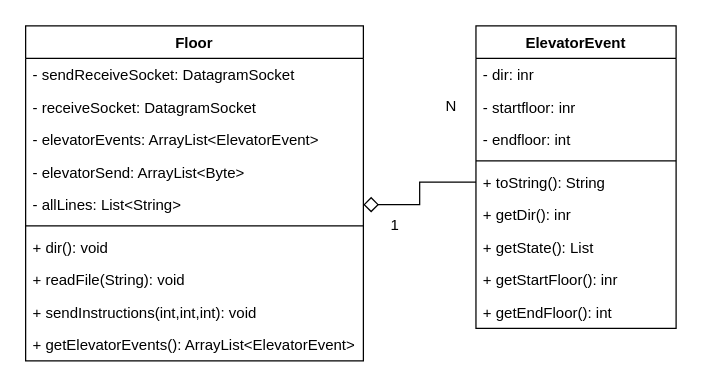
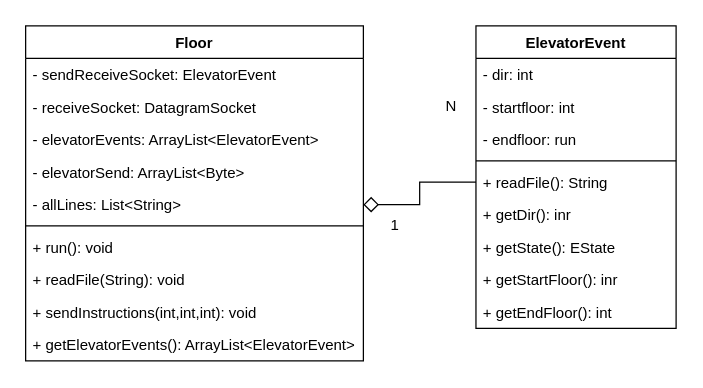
  <mxCell id="0" />
  <mxCell id="1" parent="0" />
  <mxCell id="2" value="Floor" style="swimlane;fontStyle=1;align=center;verticalAlign=top;childLayout=stackLayout;horizontal=1;startSize=26;horizontalStack=0;resizeParent=1;resizeParentMax=0;resizeLast=0;collapsible=1;marginBottom=0;" vertex="1" parent="1"><mxGeometry x="20" y="20" width="270" height="268" as="geometry" /></mxCell>
- <mxCell id="3" value="- sendReceiveSocket: DatagramSocket" style="text;strokeColor=none;fillColor=none;align=left;verticalAlign=top;spacingLeft=4;spacingRight=4;overflow=hidden;rotatable=0;points=[[0,0.5],[1,0.5]];portConstraint=eastwest;" vertex="1" parent="2"><mxGeometry y="26" width="270" height="26" as="geometry" /></mxCell>
+ <mxCell id="3" value="- sendReceiveSocket: ElevatorEvent" style="text;strokeColor=none;fillColor=none;align=left;verticalAlign=top;spacingLeft=4;spacingRight=4;overflow=hidden;rotatable=0;points=[[0,0.5],[1,0.5]];portConstraint=eastwest;" vertex="1" parent="2"><mxGeometry y="26" width="270" height="26" as="geometry" /></mxCell>
  <mxCell id="4" value="- receiveSocket: DatagramSocket" style="text;strokeColor=none;fillColor=none;align=left;verticalAlign=top;spacingLeft=4;spacingRight=4;overflow=hidden;rotatable=0;points=[[0,0.5],[1,0.5]];portConstraint=eastwest;" vertex="1" parent="2"><mxGeometry y="52" width="270" height="26" as="geometry" /></mxCell>
  <mxCell id="5" value="- elevatorEvents: ArrayList&lt;ElevatorEvent&gt;" style="text;strokeColor=none;fillColor=none;align=left;verticalAlign=top;spacingLeft=4;spacingRight=4;overflow=hidden;rotatable=0;points=[[0,0.5],[1,0.5]];portConstraint=eastwest;" vertex="1" parent="2"><mxGeometry y="78" width="270" height="26" as="geometry" /></mxCell>
  <mxCell id="6" value="- elevatorSend: ArrayList&lt;Byte&gt;" style="text;strokeColor=none;fillColor=none;align=left;verticalAlign=top;spacingLeft=4;spacingRight=4;overflow=hidden;rotatable=0;points=[[0,0.5],[1,0.5]];portConstraint=eastwest;" vertex="1" parent="2"><mxGeometry y="104" width="270" height="26" as="geometry" /></mxCell>
  <mxCell id="7" value="- allLines: List&lt;String&gt;" style="text;strokeColor=none;fillColor=none;align=left;verticalAlign=top;spacingLeft=4;spacingRight=4;overflow=hidden;rotatable=0;points=[[0,0.5],[1,0.5]];portConstraint=eastwest;" vertex="1" parent="2"><mxGeometry y="130" width="270" height="26" as="geometry" /></mxCell>
  <mxCell id="8" value="" style="line;strokeWidth=1;fillColor=none;align=left;verticalAlign=middle;spacingTop=-1;spacingLeft=3;spacingRight=3;rotatable=0;labelPosition=right;points=[];portConstraint=eastwest;" vertex="1" parent="2"><mxGeometry y="156" width="270" height="8" as="geometry" /></mxCell>
- <mxCell id="9" value="+ dir(): void" style="text;strokeColor=none;fillColor=none;align=left;verticalAlign=top;spacingLeft=4;spacingRight=4;overflow=hidden;rotatable=0;points=[[0,0.5],[1,0.5]];portConstraint=eastwest;" vertex="1" parent="2"><mxGeometry y="164" width="270" height="26" as="geometry" /></mxCell>
+ <mxCell id="9" value="+ run(): void" style="text;strokeColor=none;fillColor=none;align=left;verticalAlign=top;spacingLeft=4;spacingRight=4;overflow=hidden;rotatable=0;points=[[0,0.5],[1,0.5]];portConstraint=eastwest;" vertex="1" parent="2"><mxGeometry y="164" width="270" height="26" as="geometry" /></mxCell>
  <mxCell id="10" value="+ readFile(String): void" style="text;strokeColor=none;fillColor=none;align=left;verticalAlign=top;spacingLeft=4;spacingRight=4;overflow=hidden;rotatable=0;points=[[0,0.5],[1,0.5]];portConstraint=eastwest;" vertex="1" parent="2"><mxGeometry y="190" width="270" height="26" as="geometry" /></mxCell>
  <mxCell id="11" value="+ sendInstructions(int,int,int): void" style="text;strokeColor=none;fillColor=none;align=left;verticalAlign=top;spacingLeft=4;spacingRight=4;overflow=hidden;rotatable=0;points=[[0,0.5],[1,0.5]];portConstraint=eastwest;" vertex="1" parent="2"><mxGeometry y="216" width="270" height="26" as="geometry" /></mxCell>
  <mxCell id="12" value="+ getElevatorEvents(): ArrayList&lt;ElevatorEvent&gt;" style="text;strokeColor=none;fillColor=none;align=left;verticalAlign=top;spacingLeft=4;spacingRight=4;overflow=hidden;rotatable=0;points=[[0,0.5],[1,0.5]];portConstraint=eastwest;" vertex="1" parent="2"><mxGeometry y="242" width="270" height="26" as="geometry" /></mxCell>
  <mxCell id="13" value="ElevatorEvent" style="swimlane;fontStyle=1;align=center;verticalAlign=top;childLayout=stackLayout;horizontal=1;startSize=26;horizontalStack=0;resizeParent=1;resizeParentMax=0;resizeLast=0;collapsible=1;marginBottom=0;" vertex="1" parent="1"><mxGeometry x="380" y="20" width="160" height="242" as="geometry" /></mxCell>
- <mxCell id="14" value="- dir: inr" style="text;strokeColor=none;fillColor=none;align=left;verticalAlign=top;spacingLeft=4;spacingRight=4;overflow=hidden;rotatable=0;points=[[0,0.5],[1,0.5]];portConstraint=eastwest;" vertex="1" parent="13"><mxGeometry y="26" width="160" height="26" as="geometry" /></mxCell>
- <mxCell id="15" value="- startfloor: inr" style="text;strokeColor=none;fillColor=none;align=left;verticalAlign=top;spacingLeft=4;spacingRight=4;overflow=hidden;rotatable=0;points=[[0,0.5],[1,0.5]];portConstraint=eastwest;" vertex="1" parent="13"><mxGeometry y="52" width="160" height="26" as="geometry" /></mxCell>
- <mxCell id="16" value="- endfloor: int" style="text;strokeColor=none;fillColor=none;align=left;verticalAlign=top;spacingLeft=4;spacingRight=4;overflow=hidden;rotatable=0;points=[[0,0.5],[1,0.5]];portConstraint=eastwest;" vertex="1" parent="13"><mxGeometry y="78" width="160" height="26" as="geometry" /></mxCell>
+ <mxCell id="14" value="- dir: int" style="text;strokeColor=none;fillColor=none;align=left;verticalAlign=top;spacingLeft=4;spacingRight=4;overflow=hidden;rotatable=0;points=[[0,0.5],[1,0.5]];portConstraint=eastwest;" vertex="1" parent="13"><mxGeometry y="26" width="160" height="26" as="geometry" /></mxCell>
+ <mxCell id="15" value="- startfloor: int" style="text;strokeColor=none;fillColor=none;align=left;verticalAlign=top;spacingLeft=4;spacingRight=4;overflow=hidden;rotatable=0;points=[[0,0.5],[1,0.5]];portConstraint=eastwest;" vertex="1" parent="13"><mxGeometry y="52" width="160" height="26" as="geometry" /></mxCell>
+ <mxCell id="16" value="- endfloor: run" style="text;strokeColor=none;fillColor=none;align=left;verticalAlign=top;spacingLeft=4;spacingRight=4;overflow=hidden;rotatable=0;points=[[0,0.5],[1,0.5]];portConstraint=eastwest;" vertex="1" parent="13"><mxGeometry y="78" width="160" height="26" as="geometry" /></mxCell>
  <mxCell id="17" value="" style="line;strokeWidth=1;fillColor=none;align=left;verticalAlign=middle;spacingTop=-1;spacingLeft=3;spacingRight=3;rotatable=0;labelPosition=right;points=[];portConstraint=eastwest;" vertex="1" parent="13"><mxGeometry y="104" width="160" height="8" as="geometry" /></mxCell>
- <mxCell id="18" value="+ toString(): String" style="text;strokeColor=none;fillColor=none;align=left;verticalAlign=top;spacingLeft=4;spacingRight=4;overflow=hidden;rotatable=0;points=[[0,0.5],[1,0.5]];portConstraint=eastwest;" vertex="1" parent="13"><mxGeometry y="112" width="160" height="26" as="geometry" /></mxCell>
+ <mxCell id="18" value="+ readFile(): String" style="text;strokeColor=none;fillColor=none;align=left;verticalAlign=top;spacingLeft=4;spacingRight=4;overflow=hidden;rotatable=0;points=[[0,0.5],[1,0.5]];portConstraint=eastwest;" vertex="1" parent="13"><mxGeometry y="112" width="160" height="26" as="geometry" /></mxCell>
  <mxCell id="19" value="+ getDir(): inr" style="text;strokeColor=none;fillColor=none;align=left;verticalAlign=top;spacingLeft=4;spacingRight=4;overflow=hidden;rotatable=0;points=[[0,0.5],[1,0.5]];portConstraint=eastwest;" vertex="1" parent="13"><mxGeometry y="138" width="160" height="26" as="geometry" /></mxCell>
- <mxCell id="20" value="+ getState(): List" style="text;strokeColor=none;fillColor=none;align=left;verticalAlign=top;spacingLeft=4;spacingRight=4;overflow=hidden;rotatable=0;points=[[0,0.5],[1,0.5]];portConstraint=eastwest;" vertex="1" parent="13"><mxGeometry y="164" width="160" height="26" as="geometry" /></mxCell>
+ <mxCell id="20" value="+ getState(): EState" style="text;strokeColor=none;fillColor=none;align=left;verticalAlign=top;spacingLeft=4;spacingRight=4;overflow=hidden;rotatable=0;points=[[0,0.5],[1,0.5]];portConstraint=eastwest;" vertex="1" parent="13"><mxGeometry y="164" width="160" height="26" as="geometry" /></mxCell>
  <mxCell id="21" value="+ getStartFloor(): inr" style="text;strokeColor=none;fillColor=none;align=left;verticalAlign=top;spacingLeft=4;spacingRight=4;overflow=hidden;rotatable=0;points=[[0,0.5],[1,0.5]];portConstraint=eastwest;" vertex="1" parent="13"><mxGeometry y="190" width="160" height="26" as="geometry" /></mxCell>
  <mxCell id="22" value="+ getEndFloor(): int" style="text;strokeColor=none;fillColor=none;align=left;verticalAlign=top;spacingLeft=4;spacingRight=4;overflow=hidden;rotatable=0;points=[[0,0.5],[1,0.5]];portConstraint=eastwest;" vertex="1" parent="13"><mxGeometry y="216" width="160" height="26" as="geometry" /></mxCell>
  <mxCell id="23" style="edgeStyle=orthogonalEdgeStyle;rounded=0;orthogonalLoop=1;jettySize=auto;html=1;exitX=0;exitY=0.5;exitDx=0;exitDy=0;entryX=1;entryY=0.5;entryDx=0;entryDy=0;endArrow=diamond;endFill=0;startSize=10;endSize=10;" edge="1" parent="1" source="18" target="7"><mxGeometry relative="1" as="geometry" /></mxCell>
  <mxCell id="24" value="1" style="text;html=1;align=center;verticalAlign=middle;resizable=0;points=[];autosize=1;strokeColor=none;fillColor=none;" vertex="1" parent="1"><mxGeometry x="305" y="170" width="20" height="20" as="geometry" /></mxCell>
  <mxCell id="25" value="N" style="text;html=1;align=center;verticalAlign=middle;resizable=0;points=[];autosize=1;strokeColor=none;fillColor=none;" vertex="1" parent="1"><mxGeometry x="350" y="75" width="20" height="20" as="geometry" /></mxCell>
